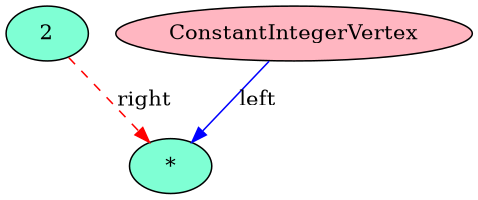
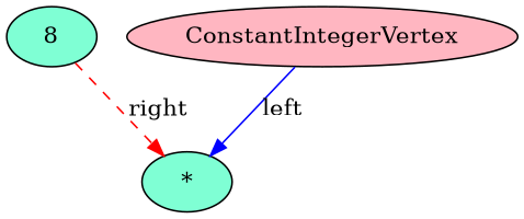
  digraph {
    node [style=filled fillcolor=aquamarine]
-   n1 [label=2]
+   n1 [label=8]
    n2 [label="*"]
    n3 [label=ConstantIntegerVertex fillcolor=lightpink]
    n1 -> n2 [label=right color=red style=dashed]
    n3 -> n2 [label=left color=blue style=solid]
  }
